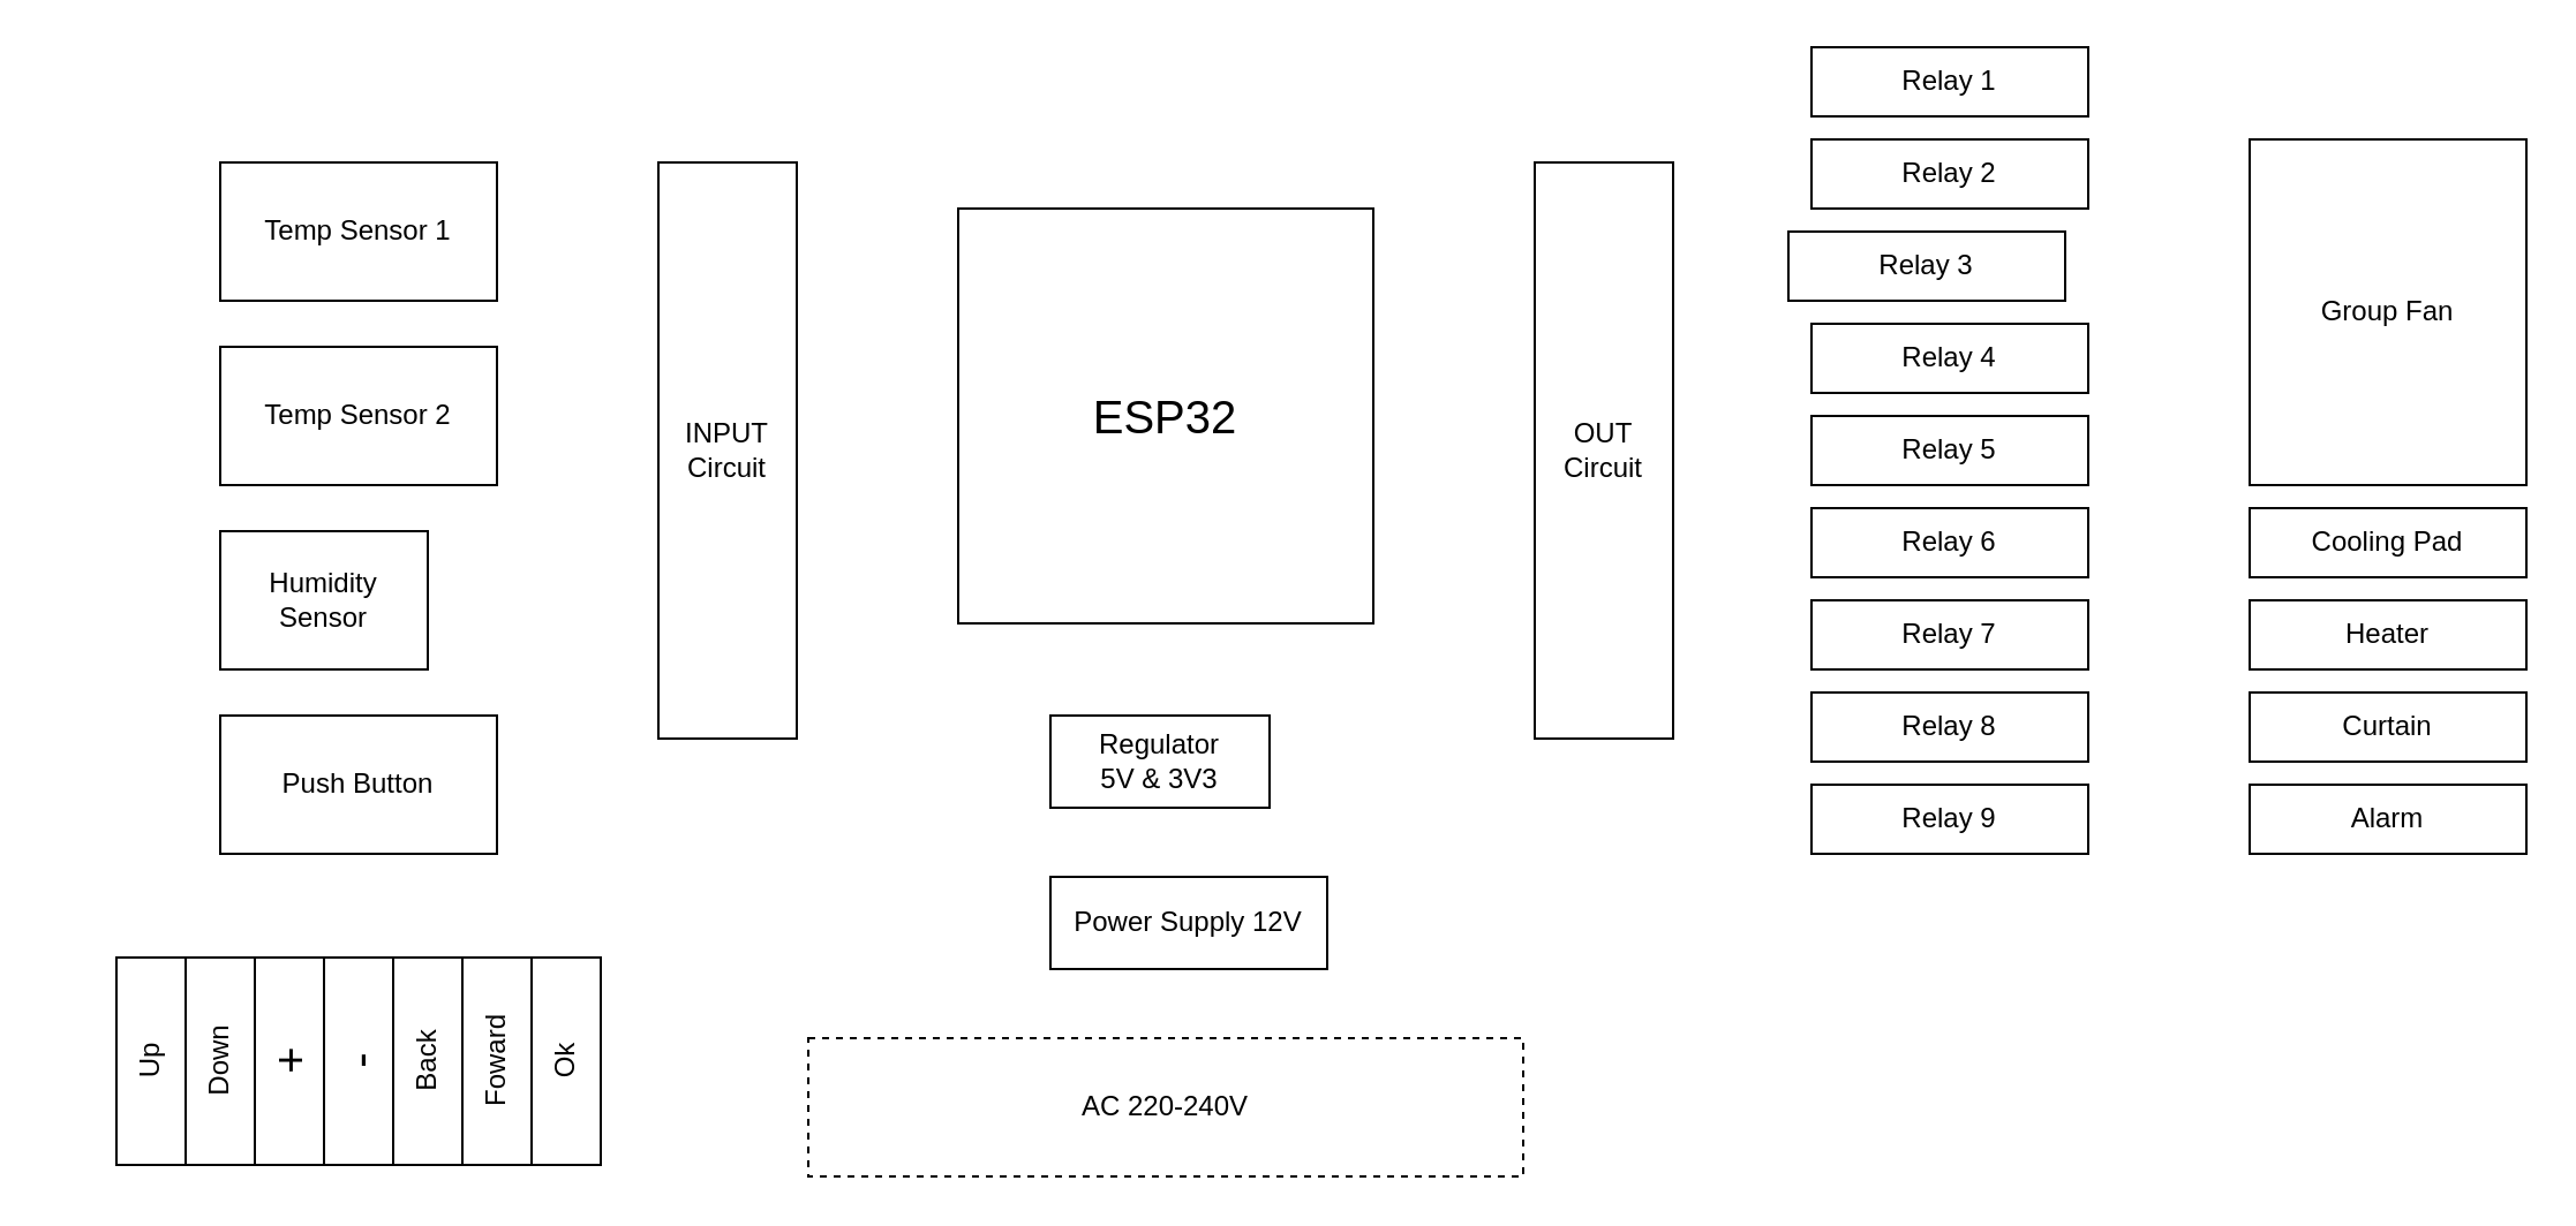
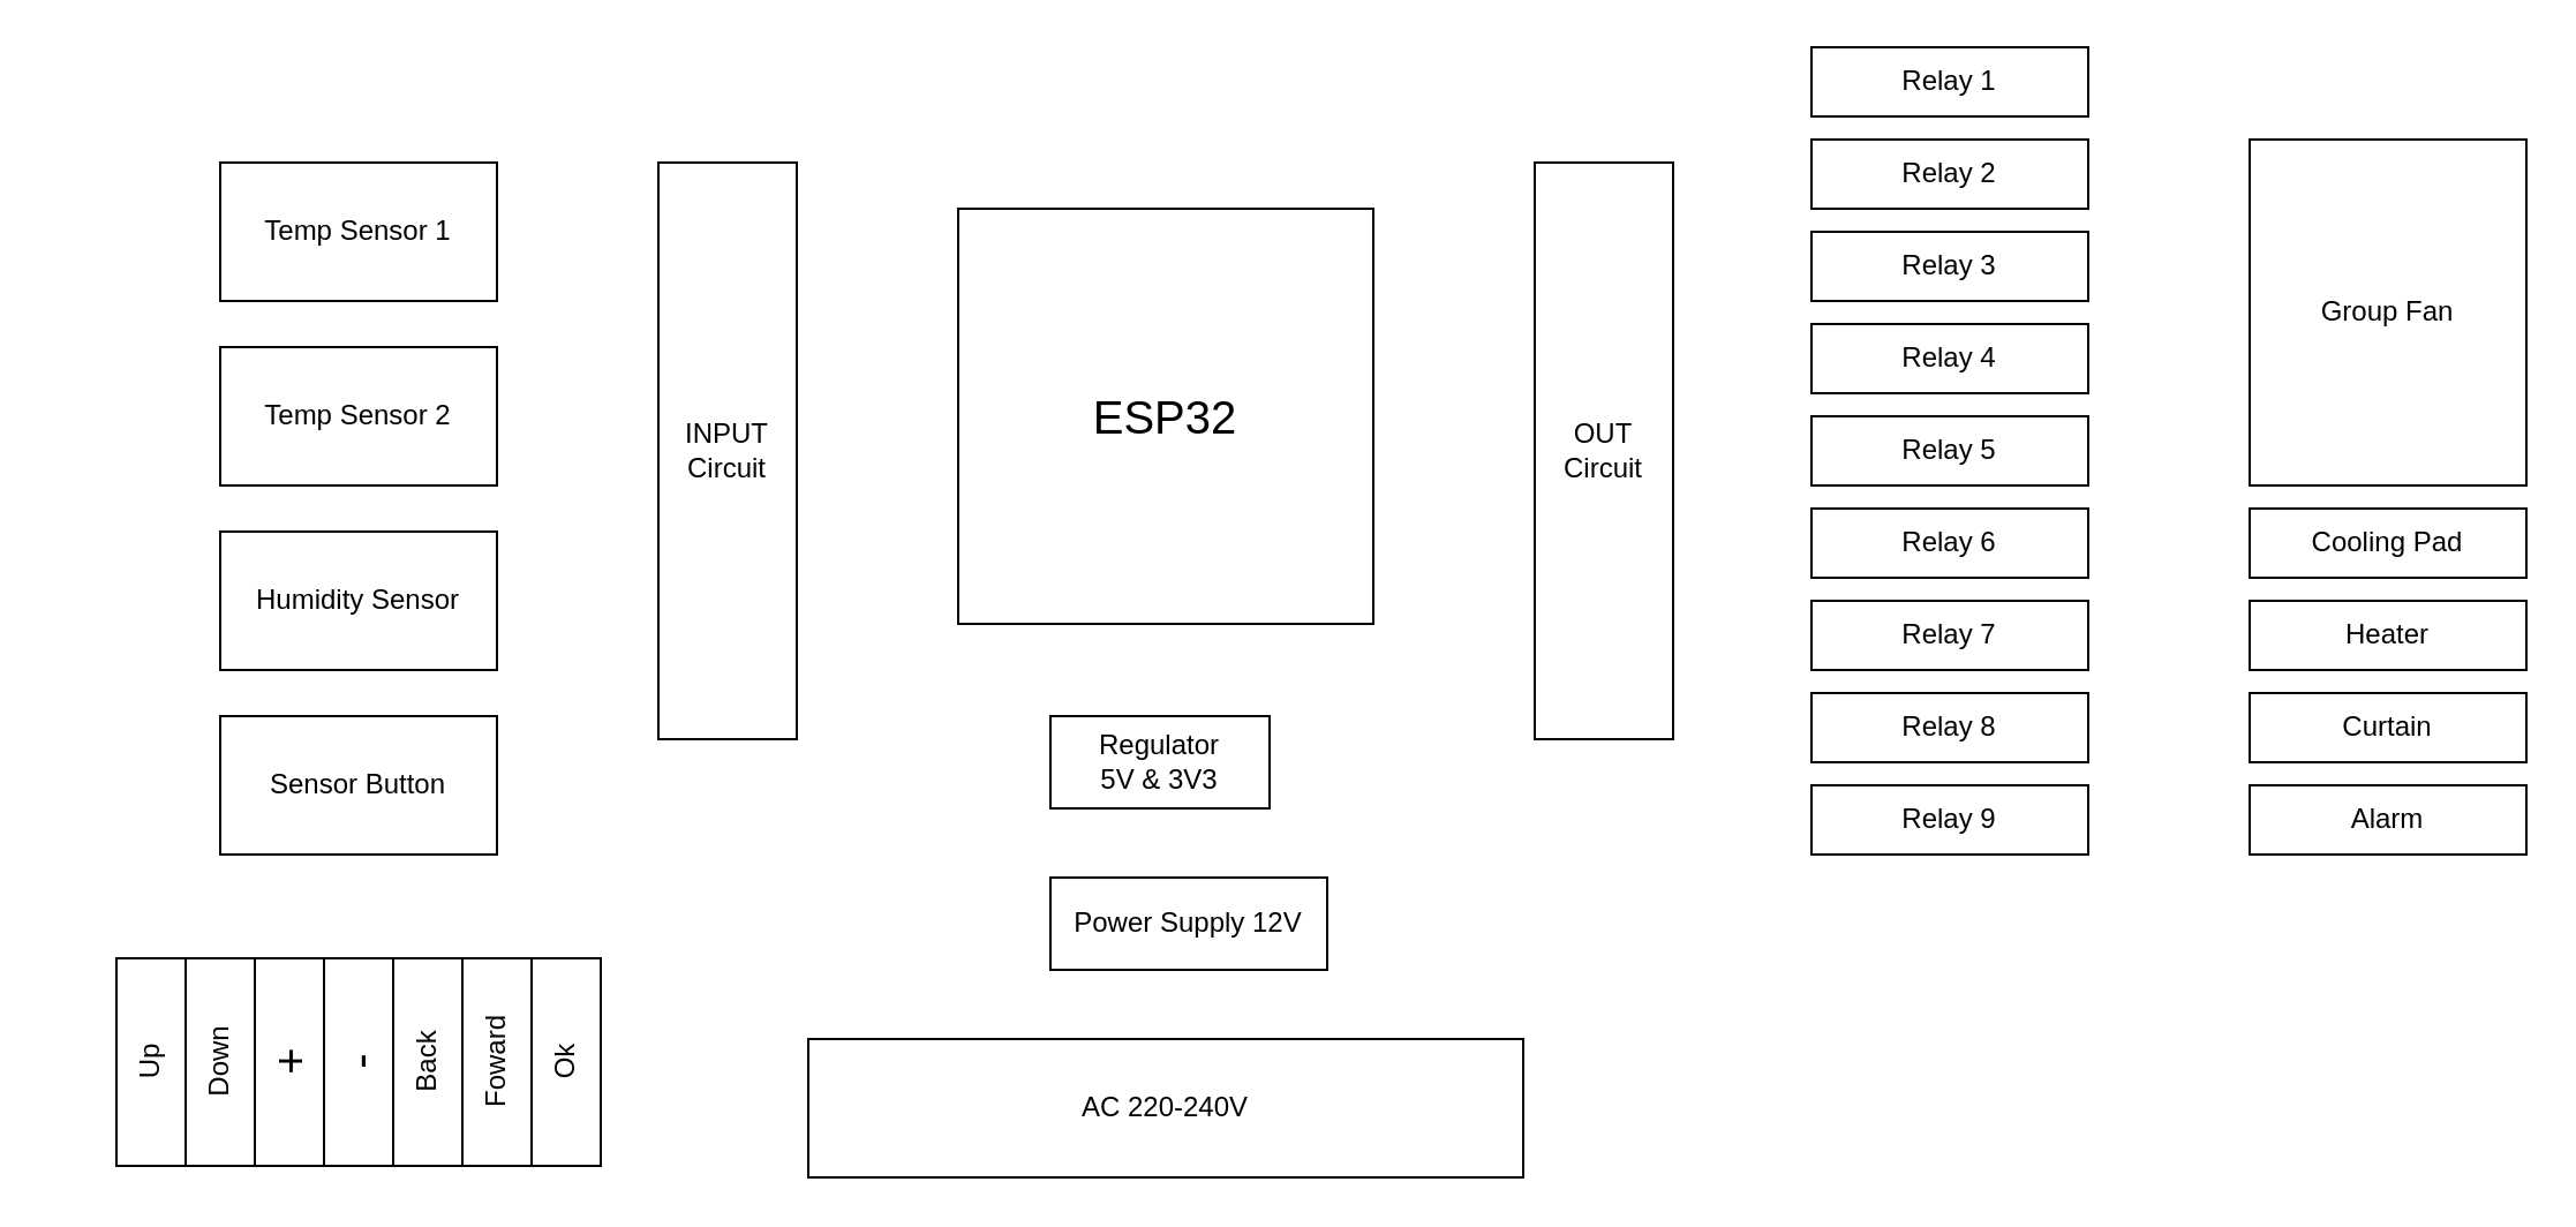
  <mxCell id="0" />
  <mxCell id="1" parent="0" />
  <mxCell id="2" value="&lt;font style=&quot;font-size: 20px&quot;&gt;ESP32&lt;/font&gt;" style="whiteSpace=wrap;html=1;aspect=fixed;" vertex="1" parent="1"><mxGeometry x="415" y="90" width="180" height="180" as="geometry" /></mxCell>
  <mxCell id="3" value="&lt;div&gt;OUT&lt;/div&gt;Circuit" style="rounded=0;whiteSpace=wrap;html=1;" vertex="1" parent="1"><mxGeometry x="665" y="70" width="60" height="250" as="geometry" /></mxCell>
  <mxCell id="4" value="&lt;div&gt;INPUT&lt;br&gt;&lt;/div&gt;Circuit" style="rounded=0;whiteSpace=wrap;html=1;" vertex="1" parent="1"><mxGeometry x="285" y="70" width="60" height="250" as="geometry" /></mxCell>
  <mxCell id="5" value="Temp Sensor 1" style="rounded=0;whiteSpace=wrap;html=1;" vertex="1" parent="1"><mxGeometry x="95" y="70" width="120" height="60" as="geometry" /></mxCell>
  <mxCell id="6" value="Temp Sensor 2" style="rounded=0;whiteSpace=wrap;html=1;" vertex="1" parent="1"><mxGeometry x="95" y="150" width="120" height="60" as="geometry" /></mxCell>
- <mxCell id="7" value="Humidity Sensor" style="rounded=0;whiteSpace=wrap;html=1;" vertex="1" parent="1"><mxGeometry x="95" y="230" width="90" height="60" as="geometry" /></mxCell>
- <mxCell id="8" value="Push Button" style="rounded=0;whiteSpace=wrap;html=1;" vertex="1" parent="1"><mxGeometry x="95" y="310" width="120" height="60" as="geometry" /></mxCell>
+ <mxCell id="7" value="Humidity Sensor" style="rounded=0;whiteSpace=wrap;html=1;" vertex="1" parent="1"><mxGeometry x="95" y="230" width="120" height="60" as="geometry" /></mxCell>
+ <mxCell id="8" value="Sensor Button" style="rounded=0;whiteSpace=wrap;html=1;" vertex="1" parent="1"><mxGeometry x="95" y="310" width="120" height="60" as="geometry" /></mxCell>
  <mxCell id="9" value="Up" style="rounded=0;whiteSpace=wrap;html=1;rotation=-90;" vertex="1" parent="1"><mxGeometry x="20" y="445" width="90" height="30" as="geometry" /></mxCell>
  <mxCell id="10" value="Down" style="rounded=0;whiteSpace=wrap;html=1;rotation=-90;" vertex="1" parent="1"><mxGeometry x="50" y="445" width="90" height="30" as="geometry" /></mxCell>
  <mxCell id="11" value="&lt;font style=&quot;font-size: 20px&quot;&gt;+&lt;/font&gt;" style="rounded=0;whiteSpace=wrap;html=1;rotation=-90;" vertex="1" parent="1"><mxGeometry x="80" y="445" width="90" height="30" as="geometry" /></mxCell>
  <mxCell id="12" value="&lt;font style=&quot;font-size: 20px&quot;&gt;-&lt;/font&gt;" style="rounded=0;whiteSpace=wrap;html=1;rotation=-90;" vertex="1" parent="1"><mxGeometry x="110" y="445" width="90" height="30" as="geometry" /></mxCell>
  <mxCell id="13" value="Back" style="rounded=0;whiteSpace=wrap;html=1;rotation=-90;" vertex="1" parent="1"><mxGeometry x="140" y="445" width="90" height="30" as="geometry" /></mxCell>
  <mxCell id="14" value="Foward" style="rounded=0;whiteSpace=wrap;html=1;rotation=-90;" vertex="1" parent="1"><mxGeometry x="170" y="445" width="90" height="30" as="geometry" /></mxCell>
- <mxCell id="15" value="AC 220-240V" style="rounded=0;whiteSpace=wrap;html=1;dashed=1;" vertex="1" parent="1"><mxGeometry x="350" y="450" width="310" height="60" as="geometry" /></mxCell>
+ <mxCell id="15" value="AC 220-240V" style="rounded=0;whiteSpace=wrap;html=1;" vertex="1" parent="1"><mxGeometry x="350" y="450" width="310" height="60" as="geometry" /></mxCell>
  <mxCell id="16" value="&lt;div&gt;Regulator&lt;/div&gt;&lt;div&gt;5V &amp;amp; 3V3&lt;br&gt;&lt;/div&gt;" style="rounded=0;whiteSpace=wrap;html=1;" vertex="1" parent="1"><mxGeometry x="455" y="310" width="95" height="40" as="geometry" /></mxCell>
  <mxCell id="17" value="Power Supply 12V" style="rounded=0;whiteSpace=wrap;html=1;" vertex="1" parent="1"><mxGeometry x="455" y="380" width="120" height="40" as="geometry" /></mxCell>
  <mxCell id="18" value="Relay 1" style="rounded=0;whiteSpace=wrap;html=1;" vertex="1" parent="1"><mxGeometry x="785" y="20" width="120" height="30" as="geometry" /></mxCell>
  <mxCell id="19" value="Relay 2" style="rounded=0;whiteSpace=wrap;html=1;" vertex="1" parent="1"><mxGeometry x="785" y="60" width="120" height="30" as="geometry" /></mxCell>
- <mxCell id="20" value="Relay 3" style="rounded=0;whiteSpace=wrap;html=1;" vertex="1" parent="1"><mxGeometry x="775" y="100" width="120" height="30" as="geometry" /></mxCell>
+ <mxCell id="20" value="Relay 3" style="rounded=0;whiteSpace=wrap;html=1;" vertex="1" parent="1"><mxGeometry x="785" y="100" width="120" height="30" as="geometry" /></mxCell>
  <mxCell id="21" value="Relay 4" style="rounded=0;whiteSpace=wrap;html=1;" vertex="1" parent="1"><mxGeometry x="785" y="140" width="120" height="30" as="geometry" /></mxCell>
  <mxCell id="22" value="Relay 5" style="rounded=0;whiteSpace=wrap;html=1;" vertex="1" parent="1"><mxGeometry x="785" y="180" width="120" height="30" as="geometry" /></mxCell>
  <mxCell id="23" value="Relay 6" style="rounded=0;whiteSpace=wrap;html=1;" vertex="1" parent="1"><mxGeometry x="785" y="220" width="120" height="30" as="geometry" /></mxCell>
  <mxCell id="24" value="Relay 7" style="rounded=0;whiteSpace=wrap;html=1;" vertex="1" parent="1"><mxGeometry x="785" y="260" width="120" height="30" as="geometry" /></mxCell>
  <mxCell id="25" value="Relay 8" style="rounded=0;whiteSpace=wrap;html=1;" vertex="1" parent="1"><mxGeometry x="785" y="300" width="120" height="30" as="geometry" /></mxCell>
  <mxCell id="26" value="Relay 9" style="rounded=0;whiteSpace=wrap;html=1;" vertex="1" parent="1"><mxGeometry x="785" y="340" width="120" height="30" as="geometry" /></mxCell>
  <mxCell id="27" value="Group Fan" style="rounded=0;whiteSpace=wrap;html=1;" vertex="1" parent="1"><mxGeometry x="975" y="60" width="120" height="150" as="geometry" /></mxCell>
  <mxCell id="28" value="Cooling Pad" style="rounded=0;whiteSpace=wrap;html=1;" vertex="1" parent="1"><mxGeometry x="975" y="220" width="120" height="30" as="geometry" /></mxCell>
  <mxCell id="29" value="Heater" style="rounded=0;whiteSpace=wrap;html=1;" vertex="1" parent="1"><mxGeometry x="975" y="260" width="120" height="30" as="geometry" /></mxCell>
  <mxCell id="30" value="Curtain" style="rounded=0;whiteSpace=wrap;html=1;" vertex="1" parent="1"><mxGeometry x="975" y="300" width="120" height="30" as="geometry" /></mxCell>
  <mxCell id="31" value="Alarm" style="rounded=0;whiteSpace=wrap;html=1;" vertex="1" parent="1"><mxGeometry x="975" y="340" width="120" height="30" as="geometry" /></mxCell>
  <mxCell id="32" value="Ok" style="rounded=0;whiteSpace=wrap;html=1;rotation=-90;" vertex="1" parent="1"><mxGeometry x="200" y="445" width="90" height="30" as="geometry" /></mxCell>
